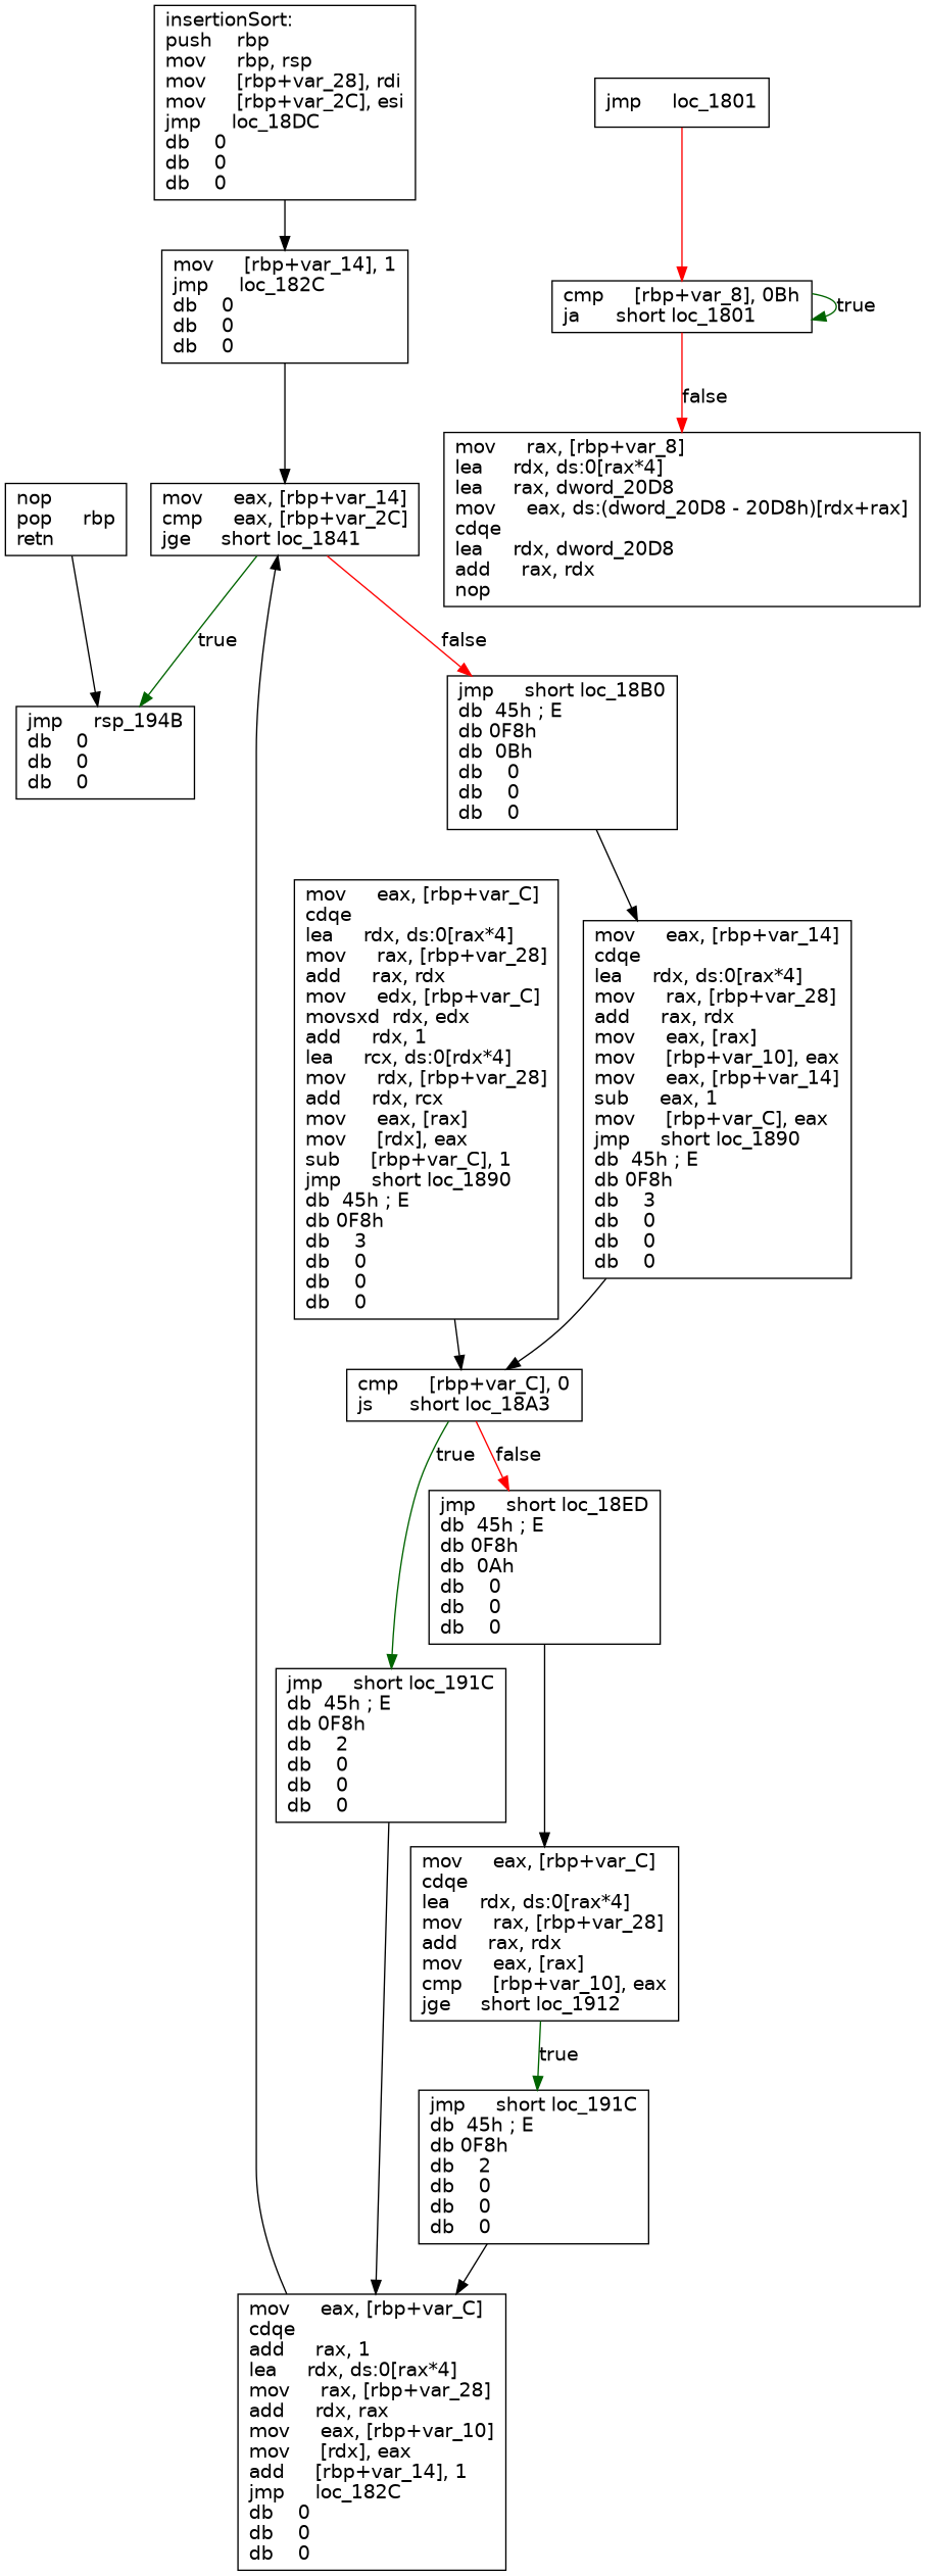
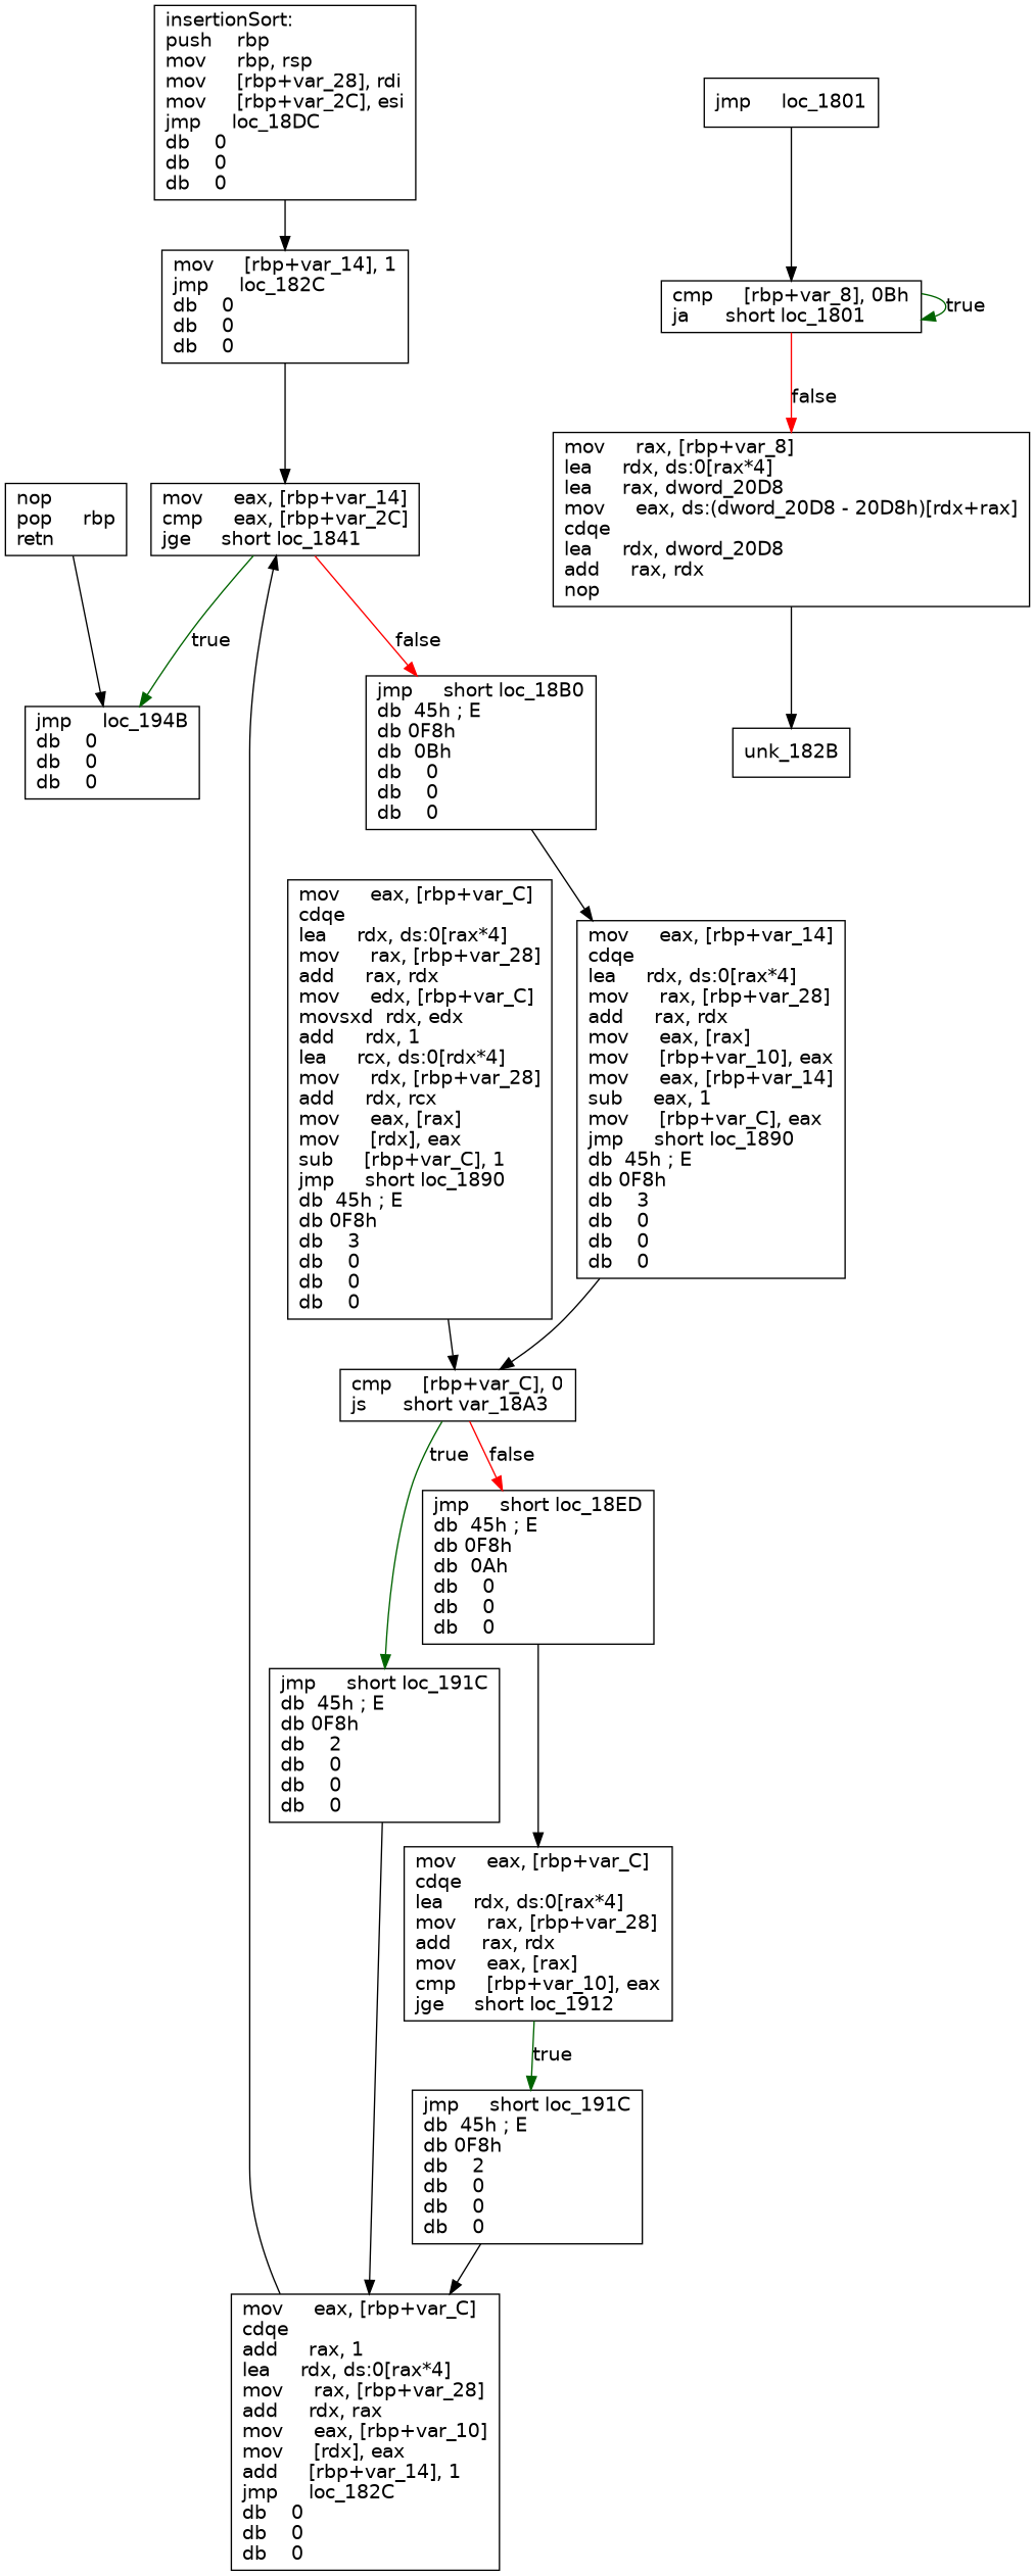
  digraph {
    fontname="DejaVu Sans"
    node [fontname="DejaVu Sans" shape=box]
    edge [fontname="DejaVu Sans"]
    n1 [label="insertionSort:\lpush    rbp\lmov     rbp, rsp\lmov     [rbp+var_28], rdi\lmov     [rbp+var_2C], esi\ljmp     loc_18DC\ldb    0\ldb    0\ldb    0\l"]
    n2 [label="mov     [rbp+var_14], 1\ljmp     loc_182C\ldb    0\ldb    0\ldb    0\l"]
    n3 [label="mov     eax, [rbp+var_14]\lcmp     eax, [rbp+var_2C]\ljge     short loc_1841\l"]
    n4 [label="cmp     [rbp+var_8], 0Bh\lja      short loc_1801\l"]
    n5 [label="mov     rax, [rbp+var_8]\llea     rdx, ds:0[rax*4]\llea     rax, dword_20D8\lmov     eax, ds:(dword_20D8 - 20D8h)[rdx+rax]\lcdqe\llea     rdx, dword_20D8\ladd     rax, rdx\lnop\l"]
+   n6 [label="unk_182B\l"]
    n7 [label="jmp     short loc_18B0\ldb  45h ; E\ldb 0F8h\ldb  0Bh\ldb    0\ldb    0\ldb    0\l"]
-   n8 [label="jmp     rsp_194B\ldb    0\ldb    0\ldb    0\l"]
+   n8 [label="jmp     loc_194B\ldb    0\ldb    0\ldb    0\l"]
    n9 [label="mov     eax, [rbp+var_14]\lcdqe\llea     rdx, ds:0[rax*4]\lmov     rax, [rbp+var_28]\ladd     rax, rdx\lmov     eax, [rax]\lmov     [rbp+var_10], eax\lmov     eax, [rbp+var_14]\lsub     eax, 1\lmov     [rbp+var_C], eax\ljmp     short loc_1890\ldb  45h ; E\ldb 0F8h\ldb    3\ldb    0\ldb    0\ldb    0\l"]
-   n10 [label="cmp     [rbp+var_C], 0\ljs      short loc_18A3\l"]
+   n10 [label="cmp     [rbp+var_C], 0\ljs      short var_18A3\l"]
    n11 [label="nop\lpop     rbp\lretn\l"]
    n12 [label="mov     eax, [rbp+var_C]\lcdqe\llea     rdx, ds:0[rax*4]\lmov     rax, [rbp+var_28]\ladd     rax, rdx\lmov     edx, [rbp+var_C]\lmovsxd  rdx, edx\ladd     rdx, 1\llea     rcx, ds:0[rdx*4]\lmov     rdx, [rbp+var_28]\ladd     rdx, rcx\lmov     eax, [rax]\lmov     [rdx], eax\lsub     [rbp+var_C], 1\ljmp     short loc_1890\ldb  45h ; E\ldb 0F8h\ldb    3\ldb    0\ldb    0\ldb    0\l"]
    n13 [label="jmp     short loc_18ED\ldb  45h ; E\ldb 0F8h\ldb  0Ah\ldb    0\ldb    0\ldb    0\l"]
    n14 [label="jmp     short loc_191C\ldb  45h ; E\ldb 0F8h\ldb    2\ldb    0\ldb    0\ldb    0\l"]
    n15 [label="mov     eax, [rbp+var_C]\lcdqe\llea     rdx, ds:0[rax*4]\lmov     rax, [rbp+var_28]\ladd     rax, rdx\lmov     eax, [rax]\lcmp     [rbp+var_10], eax\ljge     short loc_1912\l"]
    n16 [label="mov     eax, [rbp+var_C]\lcdqe\ladd     rax, 1\llea     rdx, ds:0[rax*4]\lmov     rax, [rbp+var_28]\ladd     rdx, rax\lmov     eax, [rbp+var_10]\lmov     [rdx], eax\ladd     [rbp+var_14], 1\ljmp     loc_182C\ldb    0\ldb    0\ldb    0\l"]
    n17 [label="jmp     short loc_191C\ldb  45h ; E\ldb 0F8h\ldb    2\ldb    0\ldb    0\ldb    0\l"]
    n18 [label="jmp     loc_1801\l"]
    n1 -> n2
    n2 -> n3
    n3 -> n7 [color=red label=false]
    n3 -> n8 [color=darkgreen label=true]
    n4 -> n4 [color=darkgreen label=true]
    n4 -> n5 [color=red label=false]
+   n5 -> n6
    n7 -> n9
    n9 -> n10
    n10 -> n13 [color=red label=false]
    n10 -> n14 [color=darkgreen label=true]
    n11 -> n8
    n12 -> n10
    n13 -> n15
    n14 -> n16
    n15 -> n17 [color=darkgreen label=true]
    n16 -> n3
    n17 -> n16
-   n18 -> n4 [color=red]
+   n18 -> n4
  }
